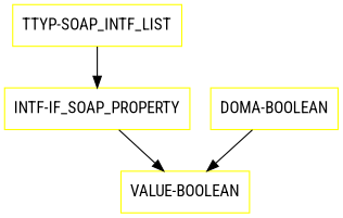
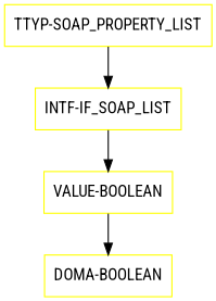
  digraph {
    fontname="Roboto Condensed"
    node [color=yellow fontname="Roboto Condensed" shape=box]
    edge [fontname="Roboto Condensed"]
-   "TTYP-SOAP_PROPERTY_LIST" [label="TTYP-SOAP_INTF_LIST"]
-   "INTF-IF_SOAP_PROPERTY"
+   "TTYP-SOAP_PROPERTY_LIST"
+   "INTF-IF_SOAP_PROPERTY" [label="INTF-IF_SOAP_LIST"]
    n3 [label="VALUE-BOOLEAN"]
    "DOMA-BOOLEAN"
    "TTYP-SOAP_PROPERTY_LIST" -> "INTF-IF_SOAP_PROPERTY"
    "INTF-IF_SOAP_PROPERTY" -> n3
-   "DOMA-BOOLEAN" -> n3
+   n3 -> "DOMA-BOOLEAN"
  }
